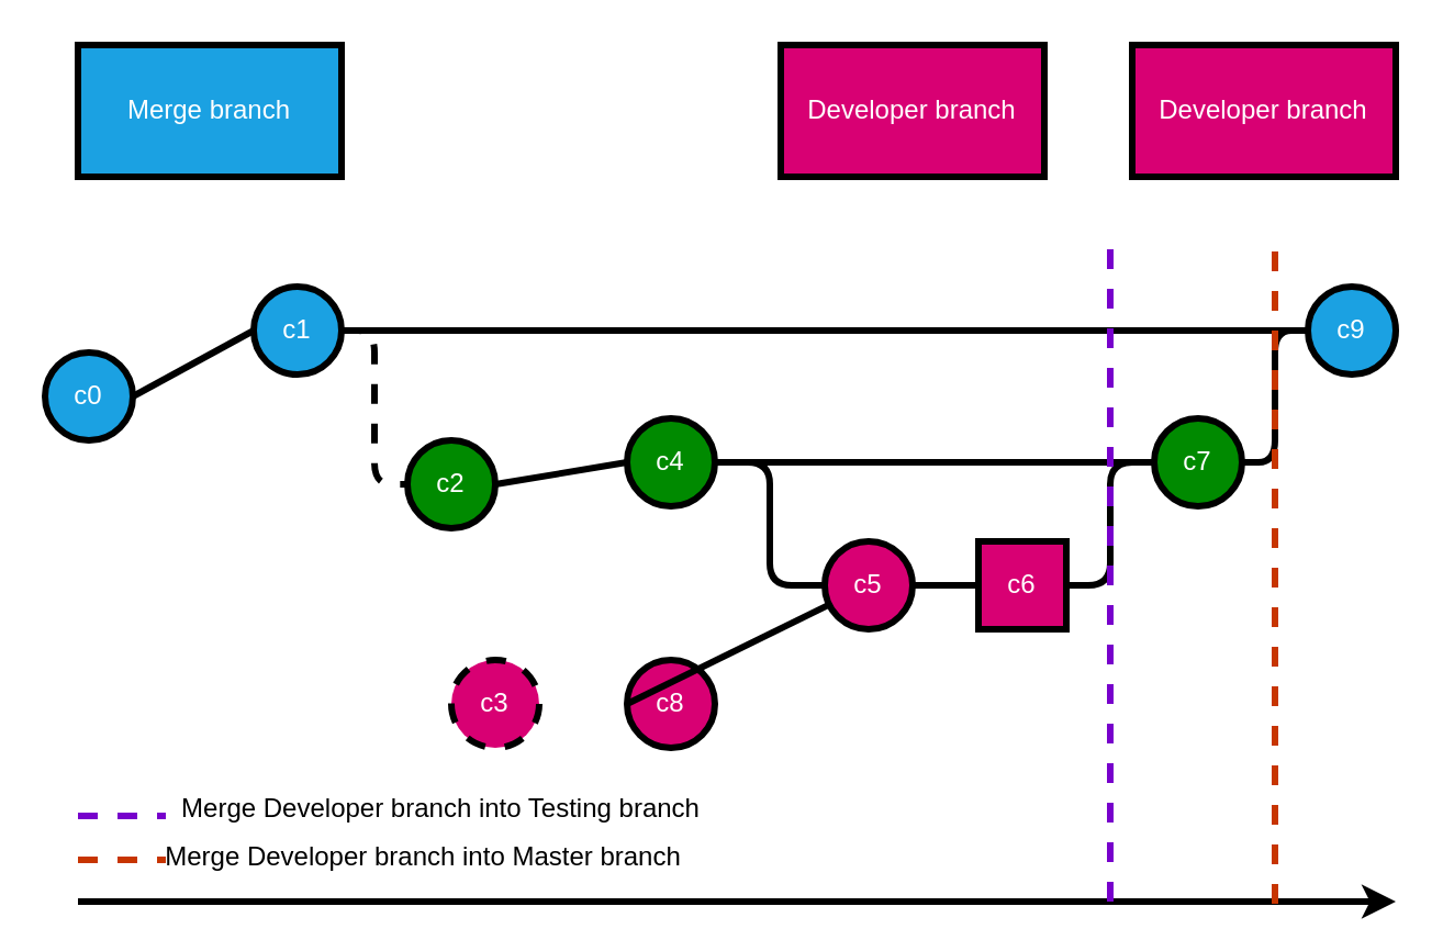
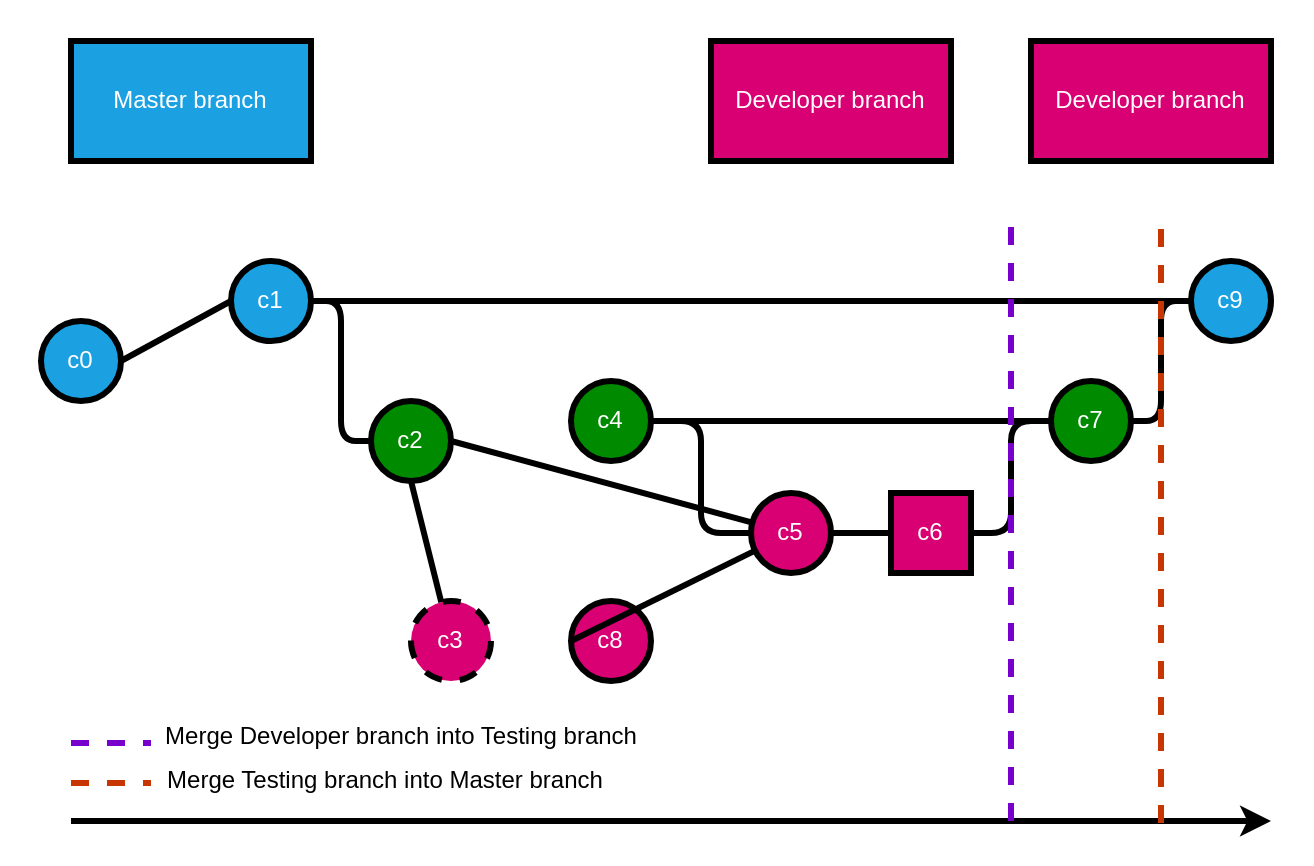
  <mxCell id="0" />
  <mxCell id="1" parent="0" />
- <mxCell id="2" value="Merge branch" style="rounded=0;whiteSpace=wrap;html=1;fillColor=#1ba1e2;strokeColor=#000000;fontColor=#ffffff;strokeWidth=3;" parent="1" vertex="1"><mxGeometry x="35" y="20" width="120" height="60" as="geometry" /></mxCell>
+ <mxCell id="2" value="Master branch" style="rounded=0;whiteSpace=wrap;html=1;fillColor=#1ba1e2;strokeColor=#000000;fontColor=#ffffff;strokeWidth=3;" parent="1" vertex="1"><mxGeometry x="35" y="20" width="120" height="60" as="geometry" /></mxCell>
  <mxCell id="3" value="Developer branch" style="rounded=0;whiteSpace=wrap;html=1;strokeColor=#000000;strokeWidth=3;fillColor=#d80073;fontColor=#ffffff;" parent="1" vertex="1"><mxGeometry x="355" y="20" width="120" height="60" as="geometry" /></mxCell>
  <mxCell id="4" value="c0" style="ellipse;whiteSpace=wrap;html=1;aspect=fixed;strokeColor=#000000;strokeWidth=3;fillColor=#1ba1e2;fontColor=#ffffff;" parent="1" vertex="1"><mxGeometry x="20" y="160" width="40" height="40" as="geometry" /></mxCell>
  <mxCell id="5" value="c1" style="ellipse;whiteSpace=wrap;html=1;aspect=fixed;strokeColor=#000000;strokeWidth=3;fillColor=#1ba1e2;fontColor=#ffffff;" parent="1" vertex="1"><mxGeometry x="115" y="130" width="40" height="40" as="geometry" /></mxCell>
  <mxCell id="6" value="" style="endArrow=none;html=1;strokeWidth=3;entryX=0;entryY=0.5;entryDx=0;entryDy=0;exitX=1;exitY=0.5;exitDx=0;exitDy=0;" parent="1" source="4" target="5" edge="1"><mxGeometry width="50" height="50" relative="1" as="geometry"><mxPoint x="-5" y="240" as="sourcePoint" /><mxPoint x="45" y="190" as="targetPoint" /></mxGeometry></mxCell>
  <mxCell id="7" value="c9" style="ellipse;whiteSpace=wrap;html=1;aspect=fixed;strokeColor=#000000;strokeWidth=3;fillColor=#1ba1e2;fontColor=#ffffff;" parent="1" vertex="1"><mxGeometry x="595" y="130" width="40" height="40" as="geometry" /></mxCell>
  <mxCell id="8" value="" style="endArrow=none;html=1;strokeWidth=3;entryX=0;entryY=0.5;entryDx=0;entryDy=0;exitX=1;exitY=0.5;exitDx=0;exitDy=0;" parent="1" source="5" target="7" edge="1"><mxGeometry width="50" height="50" relative="1" as="geometry"><mxPoint x="-5" y="240" as="sourcePoint" /><mxPoint x="45" y="190" as="targetPoint" /></mxGeometry></mxCell>
- <mxCell id="9" value="" style="edgeStyle=elbowEdgeStyle;elbow=horizontal;endArrow=none;html=1;strokeWidth=3;exitX=1;exitY=0.5;exitDx=0;exitDy=0;endFill=0;dashed=1;" parent="1" source="5" target="10" edge="1"><mxGeometry width="50" height="50" relative="1" as="geometry"><mxPoint x="35" y="240" as="sourcePoint" /><mxPoint x="85" y="190" as="targetPoint" /></mxGeometry></mxCell>
+ <mxCell id="9" value="" style="edgeStyle=elbowEdgeStyle;elbow=horizontal;endArrow=none;html=1;strokeWidth=3;exitX=1;exitY=0.5;exitDx=0;exitDy=0;endFill=0;" parent="1" source="5" target="10" edge="1"><mxGeometry width="50" height="50" relative="1" as="geometry"><mxPoint x="35" y="240" as="sourcePoint" /><mxPoint x="85" y="190" as="targetPoint" /></mxGeometry></mxCell>
  <mxCell id="10" value="c2" style="ellipse;whiteSpace=wrap;html=1;aspect=fixed;fillColor=#008a00;strokeColor=#000000;fontColor=#ffffff;strokeWidth=3;" parent="1" vertex="1"><mxGeometry x="185" y="200" width="40" height="40" as="geometry" /></mxCell>
  <mxCell id="11" value="Developer branch" style="rounded=0;whiteSpace=wrap;html=1;strokeColor=#000000;strokeWidth=3;fillColor=#d80073;fontColor=#ffffff;" vertex="1" parent="1"><mxGeometry x="515" y="20" width="120" height="60" as="geometry" /></mxCell>
  <mxCell id="12" value="c4" style="ellipse;whiteSpace=wrap;html=1;aspect=fixed;fillColor=#008a00;strokeColor=#000000;fontColor=#ffffff;strokeWidth=3;" vertex="1" parent="1"><mxGeometry x="285" y="190" width="40" height="40" as="geometry" /></mxCell>
- <mxCell id="13" value="" style="endArrow=none;html=1;strokeWidth=3;entryX=0;entryY=0.5;entryDx=0;entryDy=0;exitX=1;exitY=0.5;exitDx=0;exitDy=0;" edge="1" parent="1" source="10" target="12"><mxGeometry width="50" height="50" relative="1" as="geometry"><mxPoint x="165" y="160" as="sourcePoint" /><mxPoint x="565" y="160" as="targetPoint" /></mxGeometry></mxCell>
+ <mxCell id="13" value="" style="endArrow=none;html=1;strokeWidth=3;exitX=1;exitY=0.5;exitDx=0;exitDy=0;" edge="1" parent="1" source="10" target="14"><mxGeometry width="50" height="50" relative="1" as="geometry"><mxPoint x="165" y="160" as="sourcePoint" /><mxPoint x="565" y="160" as="targetPoint" /></mxGeometry></mxCell>
  <mxCell id="14" value="c5" style="ellipse;whiteSpace=wrap;html=1;aspect=fixed;fillColor=#d80073;strokeColor=#000000;fontColor=#ffffff;strokeWidth=3;" vertex="1" parent="1"><mxGeometry x="375" y="246" width="40" height="40" as="geometry" /></mxCell>
  <mxCell id="15" value="c6" style="whiteSpace=wrap;html=1;aspect=fixed;fillColor=#d80073;strokeColor=#000000;fontColor=#ffffff;strokeWidth=3;rounded=0;" vertex="1" parent="1"><mxGeometry x="445" y="246" width="40" height="40" as="geometry" /></mxCell>
  <mxCell id="16" value="c3" style="ellipse;whiteSpace=wrap;html=1;aspect=fixed;fillColor=#d80073;strokeColor=#000000;fontColor=#ffffff;strokeWidth=3;dashed=1;" vertex="1" parent="1"><mxGeometry x="205" y="300" width="40" height="40" as="geometry" /></mxCell>
  <mxCell id="17" value="c8" style="ellipse;whiteSpace=wrap;html=1;aspect=fixed;fillColor=#d80073;strokeColor=#000000;fontColor=#ffffff;strokeWidth=3;" vertex="1" parent="1"><mxGeometry x="285" y="300" width="40" height="40" as="geometry" /></mxCell>
  <mxCell id="18" value="c7" style="ellipse;whiteSpace=wrap;html=1;aspect=fixed;fillColor=#008a00;strokeColor=#000000;fontColor=#ffffff;strokeWidth=3;" vertex="1" parent="1"><mxGeometry x="525" y="190" width="40" height="40" as="geometry" /></mxCell>
  <mxCell id="19" value="" style="endArrow=none;html=1;strokeWidth=3;entryX=0;entryY=0.5;entryDx=0;entryDy=0;exitX=1;exitY=0.5;exitDx=0;exitDy=0;" edge="1" parent="1" source="12" target="18"><mxGeometry width="50" height="50" relative="1" as="geometry"><mxPoint x="165" y="160" as="sourcePoint" /><mxPoint x="595" y="160" as="targetPoint" /></mxGeometry></mxCell>
+ <mxCell id="20" value="" style="endArrow=none;html=1;strokeWidth=3;exitX=0.5;exitY=1;exitDx=0;exitDy=0;" edge="1" parent="1" source="10" target="16"><mxGeometry width="50" height="50" relative="1" as="geometry"><mxPoint x="165" y="160" as="sourcePoint" /><mxPoint x="595" y="160" as="targetPoint" /></mxGeometry></mxCell>
  <mxCell id="21" value="" style="endArrow=none;html=1;strokeWidth=3;exitX=0;exitY=0.5;exitDx=0;exitDy=0;" edge="1" parent="1" source="17" target="14"><mxGeometry width="50" height="50" relative="1" as="geometry"><mxPoint x="235" y="240" as="sourcePoint" /><mxPoint x="235" y="310" as="targetPoint" /></mxGeometry></mxCell>
  <mxCell id="22" value="" style="edgeStyle=elbowEdgeStyle;elbow=horizontal;endArrow=none;html=1;strokeWidth=3;exitX=1;exitY=0.5;exitDx=0;exitDy=0;endFill=0;entryX=0;entryY=0.5;entryDx=0;entryDy=0;" edge="1" parent="1" source="12" target="14"><mxGeometry width="50" height="50" relative="1" as="geometry"><mxPoint x="165" y="160" as="sourcePoint" /><mxPoint x="215" y="220" as="targetPoint" /></mxGeometry></mxCell>
  <mxCell id="23" value="" style="endArrow=none;html=1;strokeWidth=3;entryX=0;entryY=0.5;entryDx=0;entryDy=0;exitX=1;exitY=0.5;exitDx=0;exitDy=0;" edge="1" parent="1" source="14" target="15"><mxGeometry width="50" height="50" relative="1" as="geometry"><mxPoint x="185" y="166" as="sourcePoint" /><mxPoint x="615" y="166" as="targetPoint" /></mxGeometry></mxCell>
  <mxCell id="24" value="" style="edgeStyle=elbowEdgeStyle;elbow=horizontal;endArrow=none;html=1;strokeWidth=3;endFill=0;entryX=1;entryY=0.5;entryDx=0;entryDy=0;exitX=0;exitY=0.5;exitDx=0;exitDy=0;" edge="1" parent="1" source="18" target="15"><mxGeometry width="50" height="50" relative="1" as="geometry"><mxPoint x="475" y="200" as="sourcePoint" /><mxPoint x="385" y="270" as="targetPoint" /></mxGeometry></mxCell>
  <mxCell id="25" value="" style="edgeStyle=elbowEdgeStyle;elbow=horizontal;endArrow=none;html=1;strokeWidth=3;endFill=0;entryX=1;entryY=0.5;entryDx=0;entryDy=0;exitX=0;exitY=0.5;exitDx=0;exitDy=0;" edge="1" parent="1" source="7" target="18"><mxGeometry width="50" height="50" relative="1" as="geometry"><mxPoint x="615" y="180" as="sourcePoint" /><mxPoint x="495" y="270" as="targetPoint" /></mxGeometry></mxCell>
  <mxCell id="26" value="" style="endArrow=classic;html=1;strokeWidth=3;exitX=1;exitY=0.5;exitDx=0;exitDy=0;endFill=1;" edge="1" parent="1"><mxGeometry width="50" height="50" relative="1" as="geometry"><mxPoint x="35" y="410" as="sourcePoint" /><mxPoint x="635" y="410" as="targetPoint" /></mxGeometry></mxCell>
  <mxCell id="27" value="" style="endArrow=none;dashed=1;html=1;fontFamily=Helvetica;fontSize=24;rounded=0;strokeWidth=3;fillColor=#aa00ff;strokeColor=#7700CC;" edge="1" parent="1"><mxGeometry width="50" height="50" relative="1" as="geometry"><mxPoint x="505" y="410" as="sourcePoint" /><mxPoint x="505" y="110" as="targetPoint" /></mxGeometry></mxCell>
  <mxCell id="28" value="" style="endArrow=none;dashed=1;html=1;fontFamily=Helvetica;fontSize=24;rounded=0;strokeWidth=3;fillColor=#fa6800;strokeColor=#C73500;" edge="1" parent="1"><mxGeometry width="50" height="50" relative="1" as="geometry"><mxPoint x="580" y="411" as="sourcePoint" /><mxPoint x="580" y="111" as="targetPoint" /></mxGeometry></mxCell>
  <mxCell id="29" value="" style="endArrow=none;dashed=1;html=1;fontFamily=Helvetica;fontSize=24;rounded=0;strokeWidth=3;fillColor=#aa00ff;strokeColor=#7700CC;" edge="1" parent="1"><mxGeometry width="50" height="50" relative="1" as="geometry"><mxPoint x="35" y="371" as="sourcePoint" /><mxPoint x="75" y="371" as="targetPoint" /></mxGeometry></mxCell>
  <mxCell id="30" value="" style="endArrow=none;dashed=1;html=1;fontFamily=Helvetica;fontSize=24;rounded=0;strokeWidth=3;fillColor=#fa6800;strokeColor=#C73500;" edge="1" parent="1"><mxGeometry width="50" height="50" relative="1" as="geometry"><mxPoint x="35" y="391" as="sourcePoint" /><mxPoint x="75" y="391" as="targetPoint" /></mxGeometry></mxCell>
  <mxCell id="31" value="&lt;font style=&quot;font-size: 12px&quot;&gt;Merge Developer branch into Testing branch&lt;/font&gt;" style="text;html=1;align=center;verticalAlign=middle;resizable=0;points=[];autosize=1;fontSize=24;fontFamily=Helvetica;" vertex="1" parent="1"><mxGeometry x="75" y="344" width="250" height="40" as="geometry" /></mxCell>
- <mxCell id="32" value="&lt;font style=&quot;font-size: 12px&quot;&gt;Merge Developer branch into Master branch&lt;/font&gt;" style="text;html=1;align=center;verticalAlign=middle;resizable=0;points=[];autosize=1;fontSize=24;fontFamily=Helvetica;" vertex="1" parent="1"><mxGeometry x="77" y="366" width="230" height="40" as="geometry" /></mxCell>
+ <mxCell id="32" value="&lt;font style=&quot;font-size: 12px&quot;&gt;Merge Testing branch into Master branch&lt;/font&gt;" style="text;html=1;align=center;verticalAlign=middle;resizable=0;points=[];autosize=1;fontSize=24;fontFamily=Helvetica;" vertex="1" parent="1"><mxGeometry x="77" y="366" width="230" height="40" as="geometry" /></mxCell>
